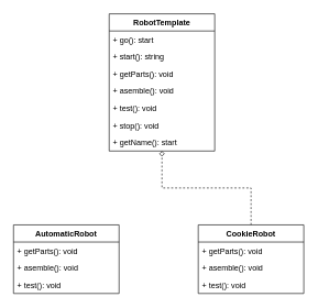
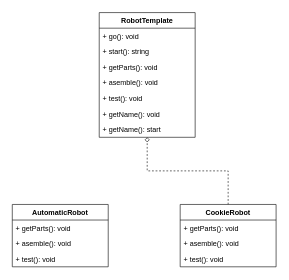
  <mxCell id="0" />
  <mxCell id="1" parent="0" />
  <mxCell id="2" value="RobotTemplate" style="swimlane;fontStyle=1;align=center;verticalAlign=top;childLayout=stackLayout;horizontal=1;startSize=26;horizontalStack=0;resizeParent=1;resizeParentMax=0;resizeLast=0;collapsible=1;marginBottom=0;" vertex="1" parent="1"><mxGeometry x="165" y="20" width="160" height="208" as="geometry" /></mxCell>
- <mxCell id="3" value="+ go(): start" style="text;strokeColor=none;fillColor=none;align=left;verticalAlign=top;spacingLeft=4;spacingRight=4;overflow=hidden;rotatable=0;points=[[0,0.5],[1,0.5]];portConstraint=eastwest;" vertex="1" parent="2"><mxGeometry y="26" width="160" height="26" as="geometry" /></mxCell>
+ <mxCell id="3" value="+ go(): void" style="text;strokeColor=none;fillColor=none;align=left;verticalAlign=top;spacingLeft=4;spacingRight=4;overflow=hidden;rotatable=0;points=[[0,0.5],[1,0.5]];portConstraint=eastwest;" vertex="1" parent="2"><mxGeometry y="26" width="160" height="26" as="geometry" /></mxCell>
  <mxCell id="4" value="+ start(): string" style="text;strokeColor=none;fillColor=none;align=left;verticalAlign=top;spacingLeft=4;spacingRight=4;overflow=hidden;rotatable=0;points=[[0,0.5],[1,0.5]];portConstraint=eastwest;" vertex="1" parent="2"><mxGeometry y="52" width="160" height="26" as="geometry" /></mxCell>
  <mxCell id="5" value="+ getParts(): void" style="text;strokeColor=none;fillColor=none;align=left;verticalAlign=top;spacingLeft=4;spacingRight=4;overflow=hidden;rotatable=0;points=[[0,0.5],[1,0.5]];portConstraint=eastwest;" vertex="1" parent="2"><mxGeometry y="78" width="160" height="26" as="geometry" /></mxCell>
  <mxCell id="6" value="+ asemble(): void" style="text;strokeColor=none;fillColor=none;align=left;verticalAlign=top;spacingLeft=4;spacingRight=4;overflow=hidden;rotatable=0;points=[[0,0.5],[1,0.5]];portConstraint=eastwest;" vertex="1" parent="2"><mxGeometry y="104" width="160" height="26" as="geometry" /></mxCell>
  <mxCell id="7" value="+ test(): void" style="text;strokeColor=none;fillColor=none;align=left;verticalAlign=top;spacingLeft=4;spacingRight=4;overflow=hidden;rotatable=0;points=[[0,0.5],[1,0.5]];portConstraint=eastwest;" vertex="1" parent="2"><mxGeometry y="130" width="160" height="26" as="geometry" /></mxCell>
- <mxCell id="8" value="+ stop(): void" style="text;strokeColor=none;fillColor=none;align=left;verticalAlign=top;spacingLeft=4;spacingRight=4;overflow=hidden;rotatable=0;points=[[0,0.5],[1,0.5]];portConstraint=eastwest;" vertex="1" parent="2"><mxGeometry y="156" width="160" height="26" as="geometry" /></mxCell>
+ <mxCell id="8" value="+ getName(): void" style="text;strokeColor=none;fillColor=none;align=left;verticalAlign=top;spacingLeft=4;spacingRight=4;overflow=hidden;rotatable=0;points=[[0,0.5],[1,0.5]];portConstraint=eastwest;" vertex="1" parent="2"><mxGeometry y="156" width="160" height="26" as="geometry" /></mxCell>
  <mxCell id="9" value="+ getName(): start" style="text;strokeColor=none;fillColor=none;align=left;verticalAlign=top;spacingLeft=4;spacingRight=4;overflow=hidden;rotatable=0;points=[[0,0.5],[1,0.5]];portConstraint=eastwest;" vertex="1" parent="2"><mxGeometry y="182" width="160" height="26" as="geometry" /></mxCell>
  <mxCell id="10" value="AutomaticRobot" style="swimlane;fontStyle=1;align=center;verticalAlign=top;childLayout=stackLayout;horizontal=1;startSize=26;horizontalStack=0;resizeParent=1;resizeParentMax=0;resizeLast=0;collapsible=1;marginBottom=0;" vertex="1" parent="1"><mxGeometry x="20" y="340" width="160" height="104" as="geometry" /></mxCell>
  <mxCell id="11" value="+ getParts(): void" style="text;strokeColor=none;fillColor=none;align=left;verticalAlign=top;spacingLeft=4;spacingRight=4;overflow=hidden;rotatable=0;points=[[0,0.5],[1,0.5]];portConstraint=eastwest;" vertex="1" parent="10"><mxGeometry y="26" width="160" height="26" as="geometry" /></mxCell>
  <mxCell id="12" value="+ asemble(): void" style="text;strokeColor=none;fillColor=none;align=left;verticalAlign=top;spacingLeft=4;spacingRight=4;overflow=hidden;rotatable=0;points=[[0,0.5],[1,0.5]];portConstraint=eastwest;" vertex="1" parent="10"><mxGeometry y="52" width="160" height="26" as="geometry" /></mxCell>
  <mxCell id="13" value="+ test(): void" style="text;strokeColor=none;fillColor=none;align=left;verticalAlign=top;spacingLeft=4;spacingRight=4;overflow=hidden;rotatable=0;points=[[0,0.5],[1,0.5]];portConstraint=eastwest;" vertex="1" parent="10"><mxGeometry y="78" width="160" height="26" as="geometry" /></mxCell>
  <mxCell id="14" style="edgeStyle=orthogonalEdgeStyle;rounded=0;orthogonalLoop=1;jettySize=auto;html=1;dashed=1;endArrow=diamond;endFill=0;" edge="1" parent="1" source="15" target="2"><mxGeometry relative="1" as="geometry" /></mxCell>
  <mxCell id="15" value="CookieRobot" style="swimlane;fontStyle=1;align=center;verticalAlign=top;childLayout=stackLayout;horizontal=1;startSize=26;horizontalStack=0;resizeParent=1;resizeParentMax=0;resizeLast=0;collapsible=1;marginBottom=0;" vertex="1" parent="1"><mxGeometry x="300" y="340" width="160" height="104" as="geometry" /></mxCell>
  <mxCell id="16" value="+ getParts(): void" style="text;strokeColor=none;fillColor=none;align=left;verticalAlign=top;spacingLeft=4;spacingRight=4;overflow=hidden;rotatable=0;points=[[0,0.5],[1,0.5]];portConstraint=eastwest;" vertex="1" parent="15"><mxGeometry y="26" width="160" height="26" as="geometry" /></mxCell>
  <mxCell id="17" value="+ asemble(): void" style="text;strokeColor=none;fillColor=none;align=left;verticalAlign=top;spacingLeft=4;spacingRight=4;overflow=hidden;rotatable=0;points=[[0,0.5],[1,0.5]];portConstraint=eastwest;" vertex="1" parent="15"><mxGeometry y="52" width="160" height="26" as="geometry" /></mxCell>
  <mxCell id="18" value="+ test(): void" style="text;strokeColor=none;fillColor=none;align=left;verticalAlign=top;spacingLeft=4;spacingRight=4;overflow=hidden;rotatable=0;points=[[0,0.5],[1,0.5]];portConstraint=eastwest;" vertex="1" parent="15"><mxGeometry y="78" width="160" height="26" as="geometry" /></mxCell>
